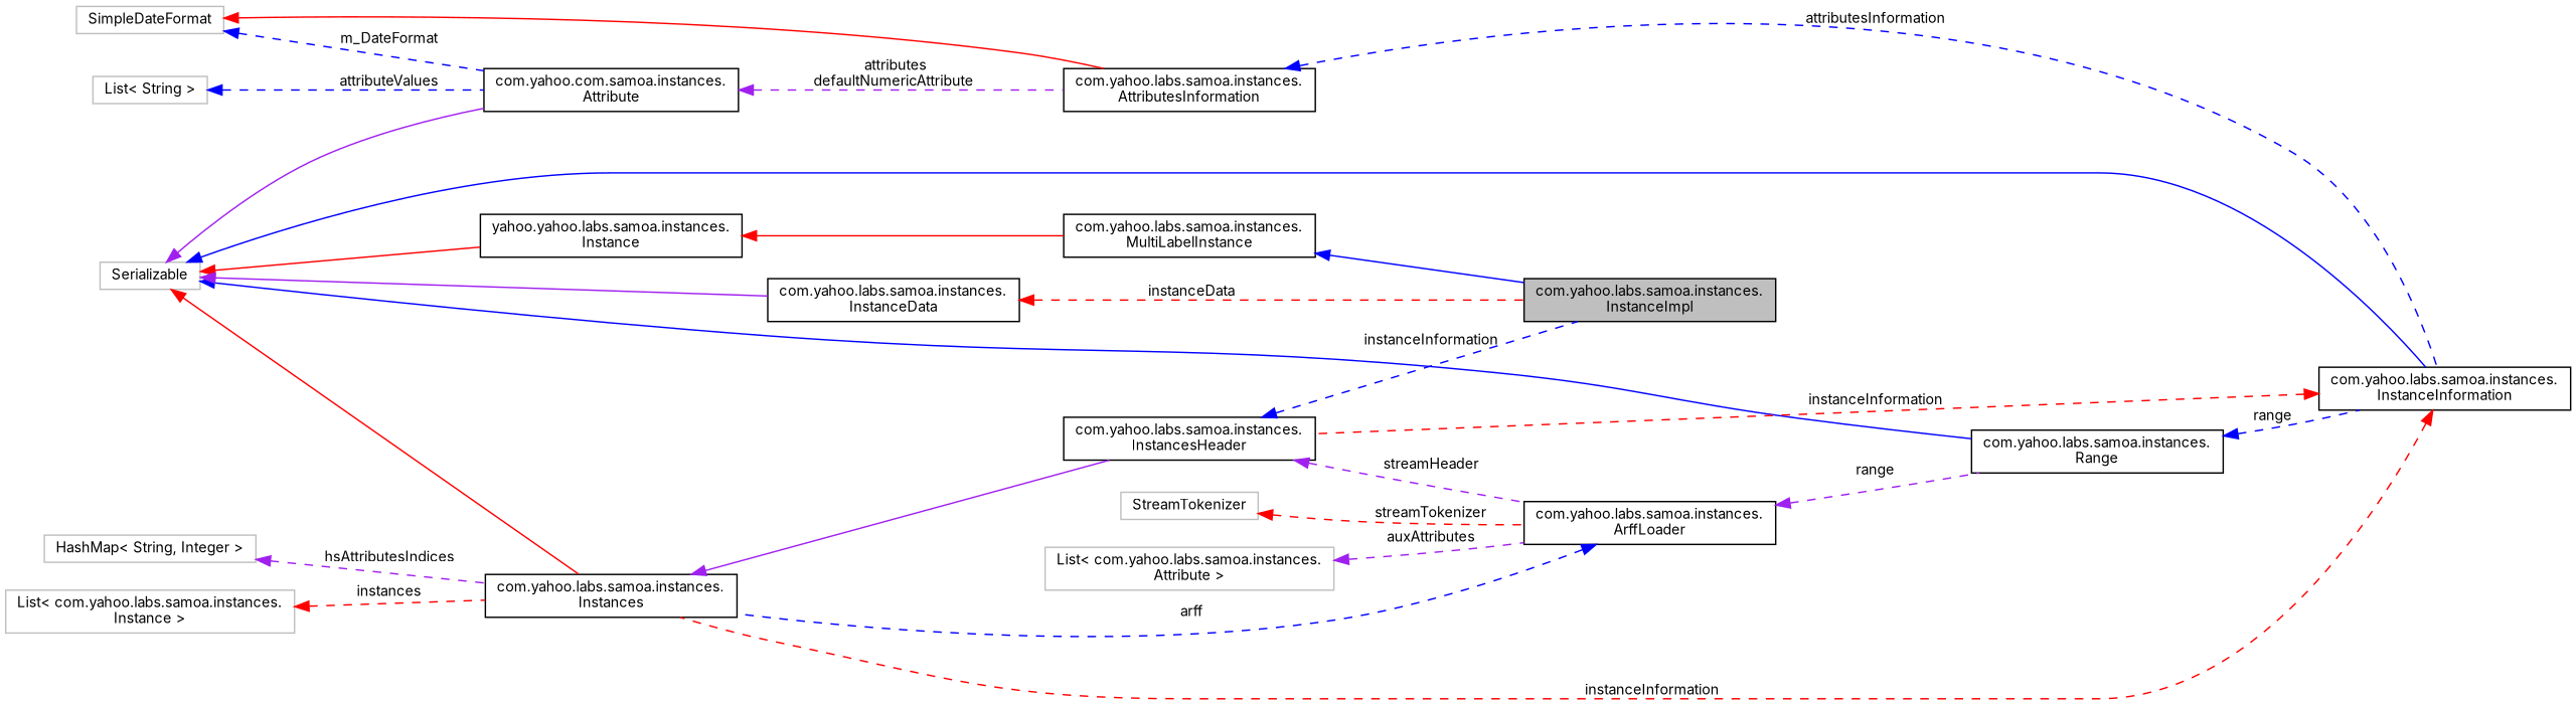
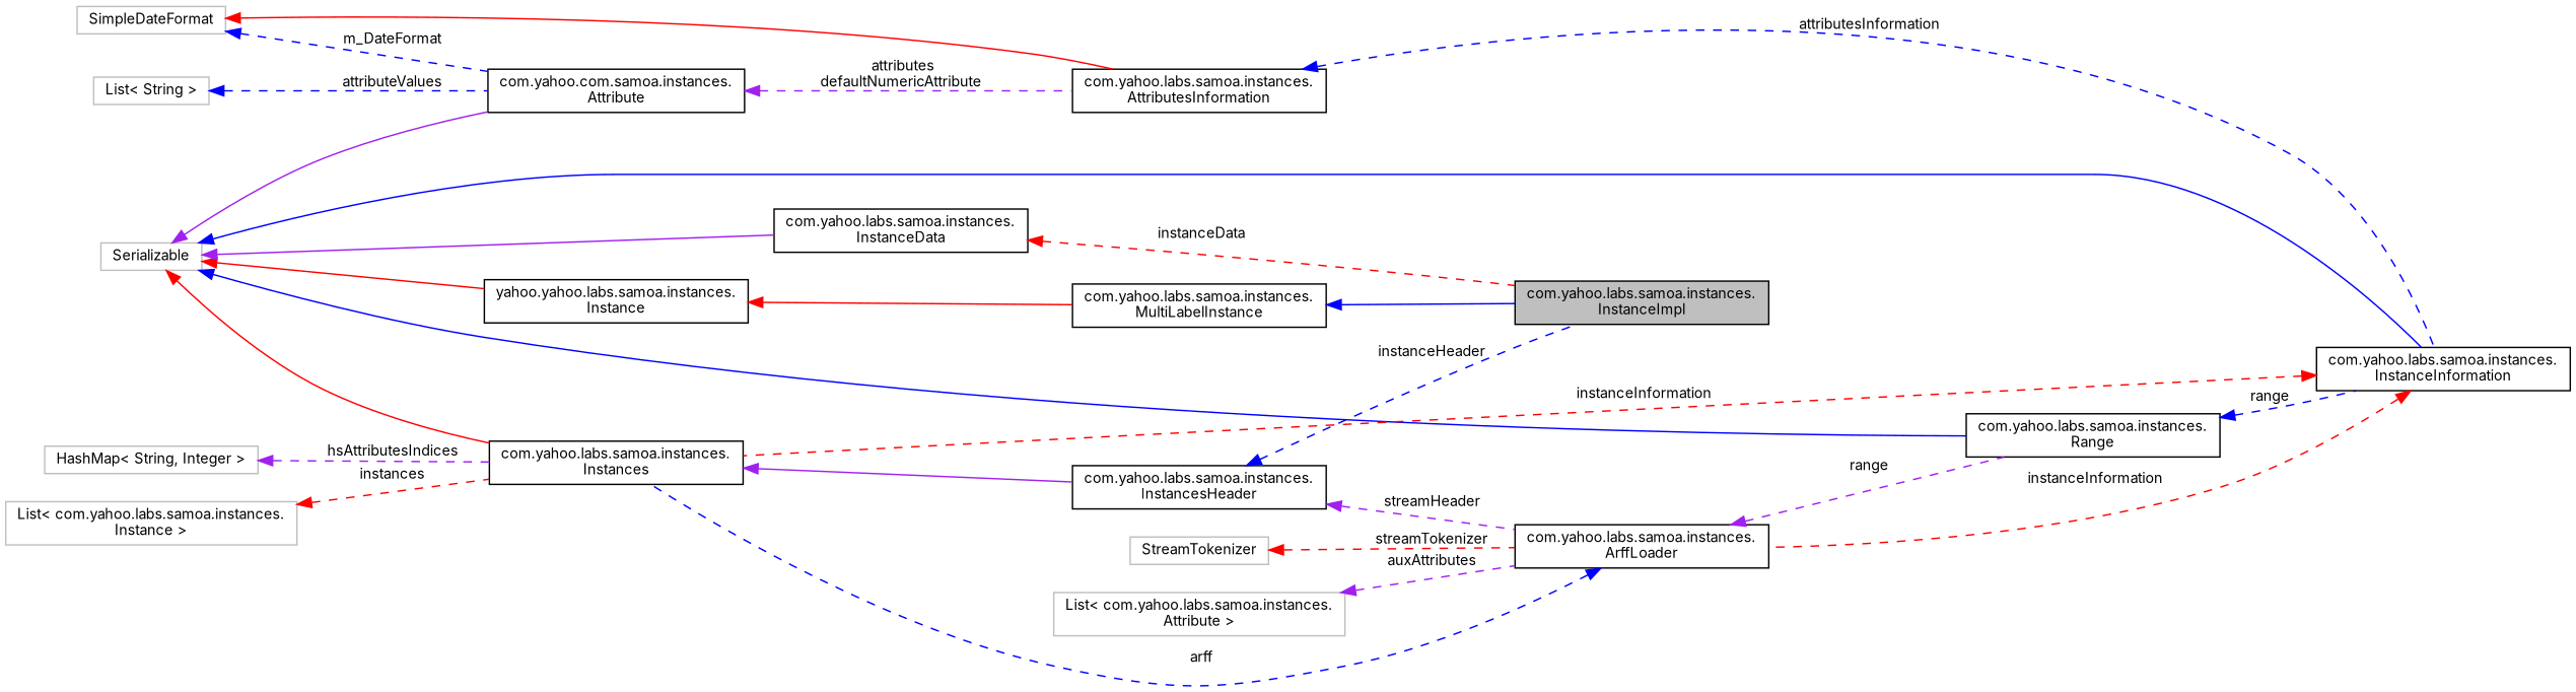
  digraph {
    fontname=Inter
    rankdir=LR
    node [color=black fillcolor=white fontname=Inter fontsize=10 shape=record style=filled]
    edge [color=blue dir=back fontname=Inter fontsize=10 labelfontname=Helvetica labelfontsize=10 style=dashed]
    n1 [fillcolor=grey75 fontcolor=black height=0.2 label="com.yahoo.labs.samoa.instances.\lInstanceImpl" width=0.4]
    n2 [height=0.2 label="com.yahoo.labs.samoa.instances.\lMultiLabelInstance" width=0.4]
    n3 [height=0.2 label="yahoo.yahoo.labs.samoa.instances.\lInstance" width=0.4]
    n4 [color=grey75 height=0.2 label=Serializable width=0.4]
    n5 [height=0.2 label="com.yahoo.labs.samoa.instances.\lInstances" width=0.4]
    n6 [height=0.2 label="com.yahoo.labs.samoa.instances.\lInstanceInformation" width=0.4]
    n7 [height=0.2 label="com.yahoo.com.samoa.instances.\lAttribute" width=0.4]
    n8 [height=0.2 label="com.yahoo.labs.samoa.instances.\lRange" width=0.4]
    n9 [height=0.2 label="com.yahoo.labs.samoa.instances.\lInstanceData" width=0.4]
    n10 [height=0.2 label="com.yahoo.labs.samoa.instances.\lInstancesHeader" width=0.4]
    n11 [height=0.2 label="com.yahoo.labs.samoa.instances.\lArffLoader" width=0.4]
    n12 [height=0.2 label="com.yahoo.labs.samoa.instances.\lAttributesInformation" width=0.4]
    n13 [color=grey75 height=0.2 label="List\< com.yahoo.labs.samoa.instances.\lAttribute \>" width=0.4]
    n14 [color=grey75 height=0.2 label="List\< String \>" width=0.4]
    n15 [color=grey75 height=0.2 label=SimpleDateFormat width=0.4]
    n16 [color=grey75 height=0.2 label=StreamTokenizer width=0.4]
    n17 [color=grey75 height=0.2 label="List\< com.yahoo.labs.samoa.instances.\lInstance \>" width=0.4]
    n18 [color=grey75 height=0.2 label="HashMap\< String, Integer \>" width=0.4]
    n2 -> n1 [style=solid]
    n3 -> n2 [color=red style=solid]
    n4 -> n3 [color=red style=solid]
    n4 -> n5 [color=red style=solid]
    n4 -> n6 [style=solid]
    n4 -> n7 [color=purple style=solid]
    n4 -> n8 [style=solid]
    n4 -> n9 [color=purple style=solid]
    n5 -> n10 [color=purple style=solid]
    n6 -> n5 [color=red label=" instanceInformation"]
-   n6 -> n10 [color=red label=" instanceInformation"]
+   n6 -> n11 [color=red label=" instanceInformation"]
    n7 -> n12 [color=purple label=" attributes\ndefaultNumericAttribute"]
    n8 -> n6 [label=" range"]
    n9 -> n1 [color=red label=" instanceData"]
-   n10 -> n1 [label=" instanceInformation"]
+   n10 -> n1 [label=" instanceHeader"]
    n10 -> n11 [color=purple label=" streamHeader"]
    n11 -> n5 [label=" arff"]
    n11 -> n8 [color=purple label=" range"]
    n12 -> n6 [label=" attributesInformation"]
    n13 -> n11 [color=purple label=" auxAttributes"]
    n14 -> n7 [label=" attributeValues"]
    n15 -> n7 [label=" m_DateFormat"]
    n15 -> n12 [color=red style=solid]
    n16 -> n11 [color=red label=" streamTokenizer"]
    n17 -> n5 [color=red label=" instances"]
    n18 -> n5 [color=purple label=" hsAttributesIndices"]
  }
